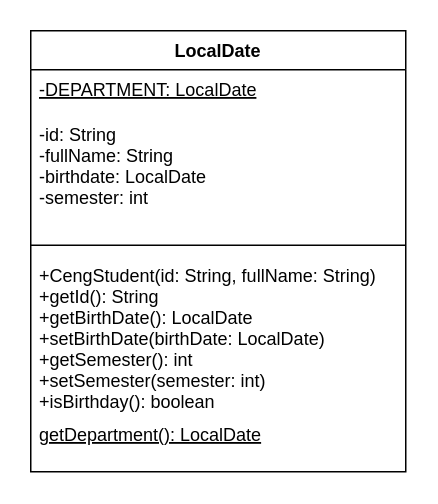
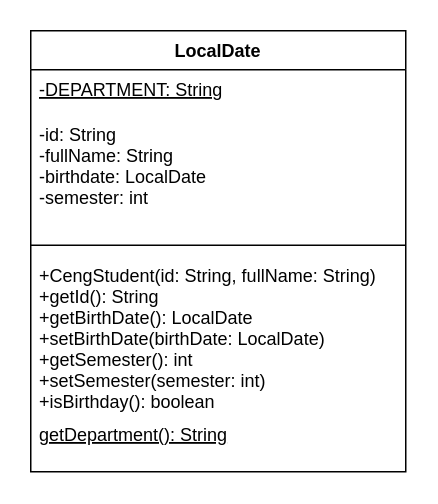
  <mxCell id="0" />
  <mxCell id="1" parent="0" />
  <mxCell id="2" value="LocalDate" style="swimlane;fontStyle=1;align=center;verticalAlign=top;childLayout=stackLayout;horizontal=1;startSize=26;horizontalStack=0;resizeParent=1;resizeParentMax=0;resizeLast=0;collapsible=1;marginBottom=0;fontSize=12;" vertex="1" parent="1"><mxGeometry x="20" y="20" width="250" height="294" as="geometry" /></mxCell>
- <mxCell id="3" value="-DEPARTMENT: LocalDate" style="text;strokeColor=none;fillColor=none;align=left;verticalAlign=top;spacingLeft=4;spacingRight=4;overflow=hidden;rotatable=0;points=[[0,0.5],[1,0.5]];portConstraint=eastwest;fontStyle=4;fontSize=12;" vertex="1" parent="2"><mxGeometry y="26" width="250" height="30" as="geometry" /></mxCell>
+ <mxCell id="3" value="-DEPARTMENT: String" style="text;strokeColor=none;fillColor=none;align=left;verticalAlign=top;spacingLeft=4;spacingRight=4;overflow=hidden;rotatable=0;points=[[0,0.5],[1,0.5]];portConstraint=eastwest;fontStyle=4;fontSize=12;" vertex="1" parent="2"><mxGeometry y="26" width="250" height="30" as="geometry" /></mxCell>
  <mxCell id="4" value="-id: String&#10;-fullName: String&#10;-birthdate: LocalDate&#10;-semester: int" style="text;strokeColor=none;fillColor=none;align=left;verticalAlign=top;spacingLeft=4;spacingRight=4;overflow=hidden;rotatable=0;points=[[0,0.5],[1,0.5]];portConstraint=eastwest;fontSize=12;fontStyle=0;fontColor=default;" vertex="1" parent="2"><mxGeometry y="56" width="250" height="80" as="geometry" /></mxCell>
  <mxCell id="5" value="" style="line;strokeWidth=1;fillColor=none;align=left;verticalAlign=middle;spacingTop=-1;spacingLeft=3;spacingRight=3;rotatable=0;labelPosition=right;points=[];portConstraint=eastwest;strokeColor=inherit;fontSize=12;" vertex="1" parent="2"><mxGeometry y="136" width="250" height="14" as="geometry" /></mxCell>
  <mxCell id="6" value="+CengStudent(id: String, fullName: String)&#10;+getId(): String&#10;+getBirthDate(): LocalDate&#10;+setBirthDate(birthDate: LocalDate)&#10;+getSemester(): int&#10;+setSemester(semester: int)&#10;+isBirthday(): boolean " style="text;strokeColor=none;fillColor=none;align=left;verticalAlign=top;spacingLeft=4;spacingRight=4;overflow=hidden;rotatable=0;points=[[0,0.5],[1,0.5]];portConstraint=eastwest;fontSize=12;" vertex="1" parent="2"><mxGeometry y="150" width="250" height="106" as="geometry" /></mxCell>
- <mxCell id="7" value="getDepartment(): LocalDate" style="text;strokeColor=none;fillColor=none;align=left;verticalAlign=top;spacingLeft=4;spacingRight=4;overflow=hidden;rotatable=0;points=[[0,0.5],[1,0.5]];portConstraint=eastwest;fontStyle=4;fontSize=12;" vertex="1" parent="2"><mxGeometry y="256" width="250" height="38" as="geometry" /></mxCell>
+ <mxCell id="7" value="getDepartment(): String" style="text;strokeColor=none;fillColor=none;align=left;verticalAlign=top;spacingLeft=4;spacingRight=4;overflow=hidden;rotatable=0;points=[[0,0.5],[1,0.5]];portConstraint=eastwest;fontStyle=4;fontSize=12;" vertex="1" parent="2"><mxGeometry y="256" width="250" height="38" as="geometry" /></mxCell>
